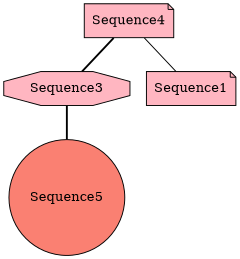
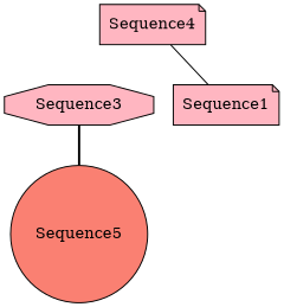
  strict graph {
    node [fillcolor=lightpink shape=note style=filled]
    edge [style=bold]
    Sequence3 [shape=octagon]
    n2 [fillcolor=salmon label=Sequence5 shape=circle]
    Sequence4
    Sequence1
    Sequence3 -- n2
-   Sequence4 -- Sequence3
    Sequence4 -- Sequence1 [style=solid]
  }
